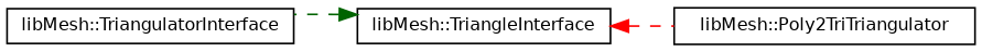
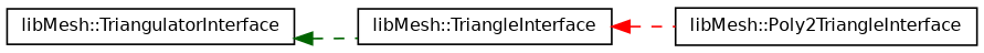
  digraph {
    rankdir=LR
    node [color=black fillcolor=white fontname=Helvetica fontsize=10 shape=record style=filled]
    edge [dir=back fontname=Helvetica fontsize=10 labelfontname=Helvetica labelfontsize=10 style=dashed]
    n1 [height=0.2 label="libMesh::TriangulatorInterface" width=0.4]
    n2 [height=0.2 label="libMesh::TriangleInterface" width=0.4]
-   n3 [height=0.2 label="libMesh::Poly2TriTriangulator" width=0.4]
-   n2 -> n1 [color=darkgreen]
+   n3 [height=0.2 label="libMesh::Poly2TriangleInterface" width=0.4]
+   n1 -> n2 [color=darkgreen]
    n2 -> n3 [color=red]
  }
